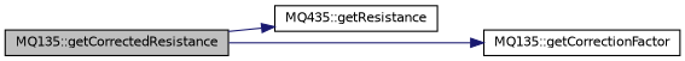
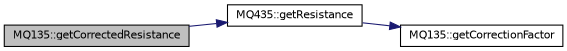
  digraph {
    rankdir=LR
    node [color=black fillcolor=white fontname=Helvetica fontsize=10 shape=record style=filled]
    edge [color=midnightblue fontname=Helvetica fontsize=10 labelfontname=Helvetica labelfontsize=10 style=solid]
    n1 [fillcolor=grey75 fontcolor=black height=0.2 label="MQ135::getCorrectedResistance" width=0.4]
    n2 [height=0.2 label="MQ435::getResistance" width=0.4]
    n3 [height=0.2 label="MQ135::getCorrectionFactor" width=0.4]
    n1 -> n2
-   n1 -> n3
+   n2 -> n3
  }
